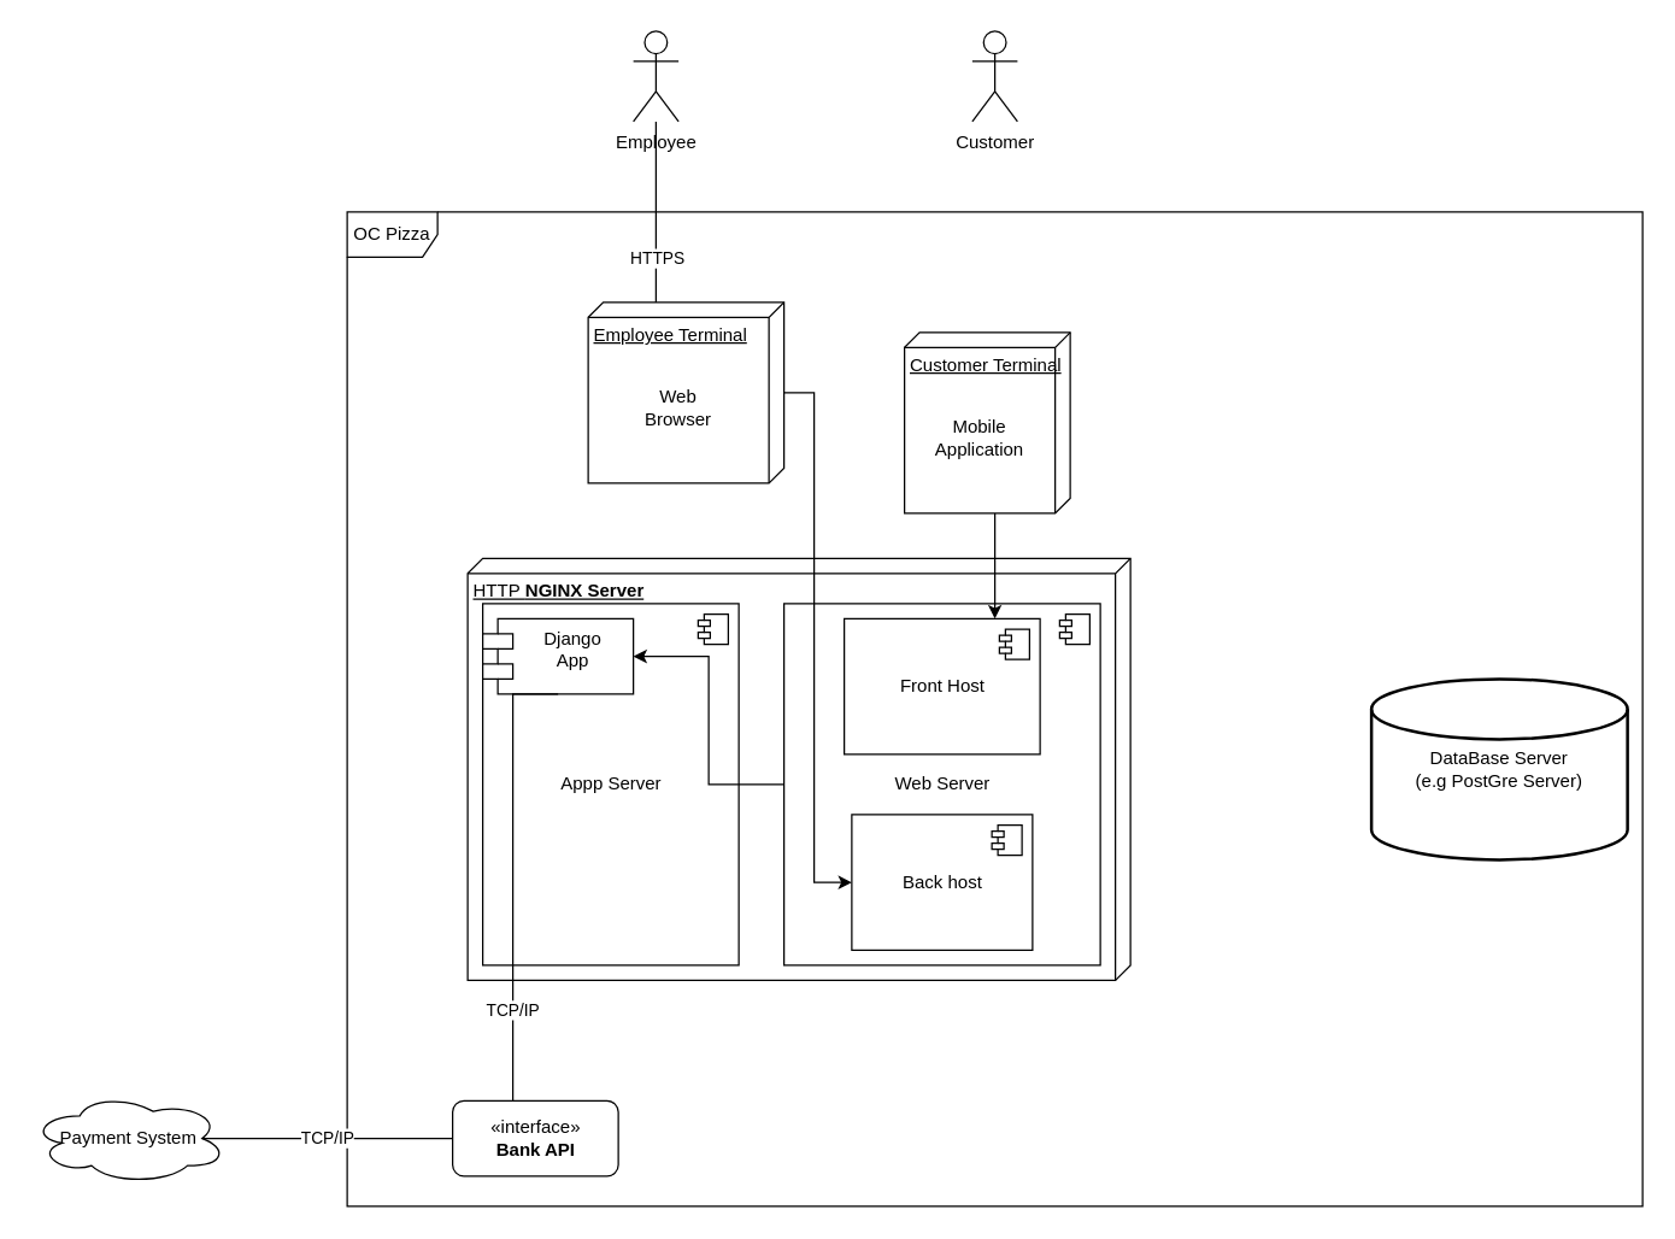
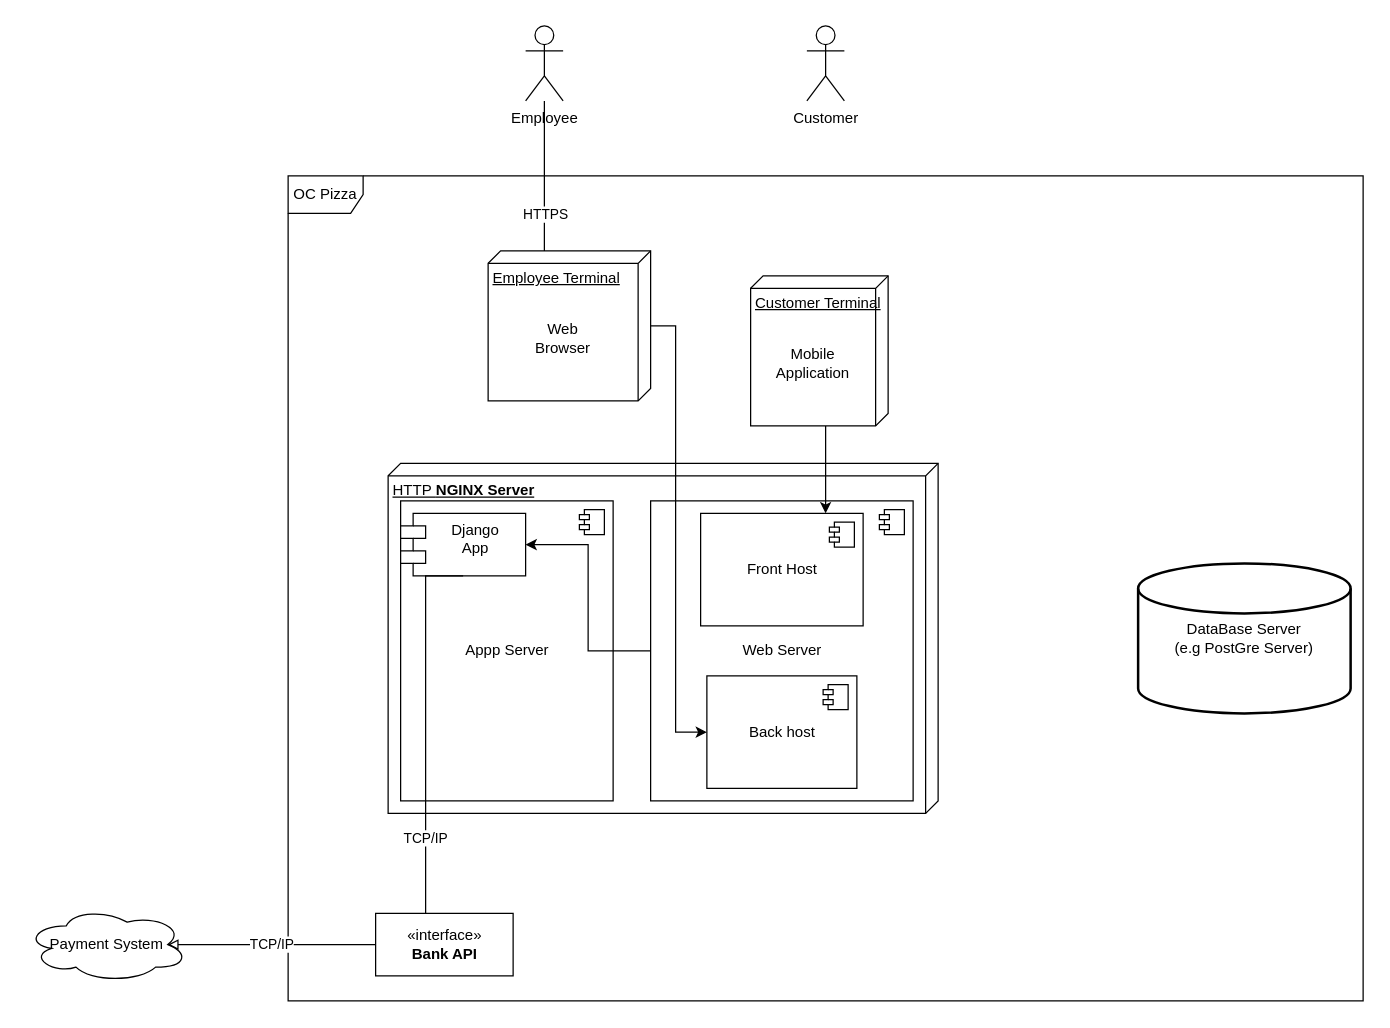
  <mxCell id="0" />
  <mxCell id="1" parent="0" />
  <mxCell id="2" value="OC Pizza" style="shape=umlFrame;whiteSpace=wrap;html=1;" parent="1" vertex="1"><mxGeometry x="230" y="140" width="860" height="660" as="geometry" /></mxCell>
  <mxCell id="3" value="&lt;span style=&quot;text-align: center&quot;&gt;HTTP&amp;nbsp;&lt;/span&gt;&lt;b style=&quot;text-align: center&quot;&gt;NGINX Server&lt;/b&gt;" style="verticalAlign=top;align=left;spacingTop=8;spacingLeft=2;spacingRight=12;shape=cube;size=10;direction=south;fontStyle=4;html=1;" parent="1" vertex="1"><mxGeometry x="310" y="370" width="440" height="280" as="geometry" /></mxCell>
  <mxCell id="4" value="Appp Server" style="html=1;dropTarget=0;" vertex="1" parent="1"><mxGeometry x="320" y="400" width="170" height="240" as="geometry" /></mxCell>
  <mxCell id="5" value="" style="shape=component;jettyWidth=8;jettyHeight=4;" vertex="1" parent="4"><mxGeometry x="1" width="20" height="20" relative="1" as="geometry"><mxPoint x="-27" y="7" as="offset" /></mxGeometry></mxCell>
  <mxCell id="6" style="edgeStyle=orthogonalEdgeStyle;rounded=0;orthogonalLoop=1;jettySize=auto;html=1;" parent="1" source="7" target="19" edge="1"><mxGeometry relative="1" as="geometry" /></mxCell>
  <mxCell id="7" value="Web Server" style="html=1;dropTarget=0;" parent="1" vertex="1"><mxGeometry x="520" y="400" width="210" height="240" as="geometry" /></mxCell>
  <mxCell id="8" value="" style="shape=component;jettyWidth=8;jettyHeight=4;" parent="7" vertex="1"><mxGeometry x="1" width="20" height="20" relative="1" as="geometry"><mxPoint x="-27" y="7" as="offset" /></mxGeometry></mxCell>
  <mxCell id="9" value="Payment System" style="ellipse;shape=cloud;whiteSpace=wrap;html=1;align=center;" parent="1" vertex="1"><mxGeometry x="20" y="725" width="130" height="60" as="geometry" /></mxCell>
  <mxCell id="10" value="Customer" style="shape=umlActor;verticalLabelPosition=bottom;verticalAlign=top;html=1;" parent="1" vertex="1"><mxGeometry x="645" y="20" width="30" height="60" as="geometry" /></mxCell>
  <mxCell id="11" style="edgeStyle=orthogonalEdgeStyle;rounded=0;orthogonalLoop=1;jettySize=auto;html=1;endArrow=none;endFill=0;entryX=0;entryY=0;entryDx=0;entryDy=85;entryPerimeter=0;" parent="1" source="13" target="24" edge="1"><mxGeometry relative="1" as="geometry"><mxPoint x="435" y="80" as="sourcePoint" /></mxGeometry></mxCell>
  <mxCell id="12" value="HTTPS" style="edgeLabel;html=1;align=center;verticalAlign=middle;resizable=0;points=[];" parent="11" vertex="1" connectable="0"><mxGeometry x="-0.313" y="1" relative="1" as="geometry"><mxPoint x="-1" y="49.0" as="offset" /></mxGeometry></mxCell>
  <mxCell id="13" value="Employee" style="shape=umlActor;verticalLabelPosition=bottom;verticalAlign=top;html=1;" parent="1" vertex="1"><mxGeometry x="420" y="20" width="30" height="60" as="geometry" /></mxCell>
  <mxCell id="14" value="Back host" style="html=1;dropTarget=0;" parent="1" vertex="1"><mxGeometry x="565" y="540" width="120" height="90" as="geometry" /></mxCell>
  <mxCell id="15" value="" style="shape=component;jettyWidth=8;jettyHeight=4;" parent="14" vertex="1"><mxGeometry x="1" width="20" height="20" relative="1" as="geometry"><mxPoint x="-27" y="7" as="offset" /></mxGeometry></mxCell>
  <mxCell id="16" value="Front Host" style="html=1;dropTarget=0;" parent="1" vertex="1"><mxGeometry x="560" y="410" width="130" height="90" as="geometry" /></mxCell>
  <mxCell id="17" value="" style="shape=component;jettyWidth=8;jettyHeight=4;" parent="16" vertex="1"><mxGeometry x="1" width="20" height="20" relative="1" as="geometry"><mxPoint x="-27" y="7" as="offset" /></mxGeometry></mxCell>
- <mxCell id="18" value="TCP/IP" style="edgeStyle=orthogonalEdgeStyle;rounded=0;orthogonalLoop=1;jettySize=auto;html=1;entryX=0.875;entryY=0.5;entryDx=0;entryDy=0;entryPerimeter=0;endArrow=none;endFill=0;" parent="1" source="21" target="9" edge="1"><mxGeometry relative="1" as="geometry"><Array as="points" /></mxGeometry></mxCell>
+ <mxCell id="18" value="TCP/IP" style="edgeStyle=orthogonalEdgeStyle;rounded=0;orthogonalLoop=1;jettySize=auto;html=1;entryX=0.875;entryY=0.5;entryDx=0;entryDy=0;entryPerimeter=0;endArrow=block;endFill=0;" parent="1" source="21" target="9" edge="1"><mxGeometry relative="1" as="geometry"><Array as="points" /></mxGeometry></mxCell>
  <mxCell id="19" value="Django&#10;App" style="shape=module;align=left;spacingLeft=20;align=center;verticalAlign=top;" parent="1" vertex="1"><mxGeometry x="320" y="410" width="100" height="50" as="geometry" /></mxCell>
  <mxCell id="20" value="DataBase Server&lt;br&gt;(e.g PostGre Server)" style="strokeWidth=2;html=1;shape=mxgraph.flowchart.database;whiteSpace=wrap;" parent="1" vertex="1"><mxGeometry x="910" y="450" width="170" height="120" as="geometry" /></mxCell>
- <mxCell id="21" value="«interface»&lt;br&gt;&lt;b&gt;Bank API&lt;/b&gt;" style="html=1;rounded=1;" parent="1" vertex="1"><mxGeometry x="300" y="730" width="110" height="50" as="geometry" /></mxCell>
+ <mxCell id="21" value="«interface»&lt;br&gt;&lt;b&gt;Bank API&lt;/b&gt;" style="html=1;" parent="1" vertex="1"><mxGeometry x="300" y="730" width="110" height="50" as="geometry" /></mxCell>
  <mxCell id="22" value="TCP/IP" style="edgeStyle=orthogonalEdgeStyle;rounded=0;orthogonalLoop=1;jettySize=auto;html=1;exitX=0.5;exitY=1;exitDx=0;exitDy=0;endArrow=none;endFill=0;" parent="1" source="19" target="21" edge="1"><mxGeometry x="0.6" relative="1" as="geometry"><Array as="points"><mxPoint x="340" y="460" /></Array><mxPoint x="800" y="460" as="sourcePoint" /><mxPoint x="273.75" y="700" as="targetPoint" /><mxPoint as="offset" /></mxGeometry></mxCell>
  <mxCell id="23" style="edgeStyle=orthogonalEdgeStyle;rounded=0;orthogonalLoop=1;jettySize=auto;html=1;" parent="1" source="24" target="14" edge="1"><mxGeometry relative="1" as="geometry"><Array as="points"><mxPoint x="540" y="260" /><mxPoint x="540" y="585" /></Array></mxGeometry></mxCell>
  <mxCell id="24" value="Employee Terminal" style="verticalAlign=top;align=left;spacingTop=8;spacingLeft=2;spacingRight=12;shape=cube;size=10;direction=south;fontStyle=4;html=1;" parent="1" vertex="1"><mxGeometry x="390" y="200" width="130" height="120" as="geometry" /></mxCell>
  <mxCell id="25" style="edgeStyle=orthogonalEdgeStyle;rounded=0;orthogonalLoop=1;jettySize=auto;html=1;" parent="1" source="26" target="16" edge="1"><mxGeometry relative="1" as="geometry"><Array as="points"><mxPoint x="660" y="380" /><mxPoint x="660" y="380" /></Array></mxGeometry></mxCell>
  <mxCell id="26" value="Customer Terminal" style="verticalAlign=top;align=left;spacingTop=8;spacingLeft=2;spacingRight=12;shape=cube;size=10;direction=south;fontStyle=4;html=1;" parent="1" vertex="1"><mxGeometry x="600" y="220" width="110" height="120" as="geometry" /></mxCell>
  <mxCell id="27" value="Web Browser" style="text;html=1;strokeColor=none;fillColor=none;align=center;verticalAlign=middle;whiteSpace=wrap;rounded=0;" vertex="1" parent="1"><mxGeometry x="430" y="260" width="40" height="20" as="geometry" /></mxCell>
  <mxCell id="28" value="Mobile&lt;br&gt;Application" style="text;html=1;strokeColor=none;fillColor=none;align=center;verticalAlign=middle;whiteSpace=wrap;rounded=0;" vertex="1" parent="1"><mxGeometry x="630" y="280" width="40" height="20" as="geometry" /></mxCell>
